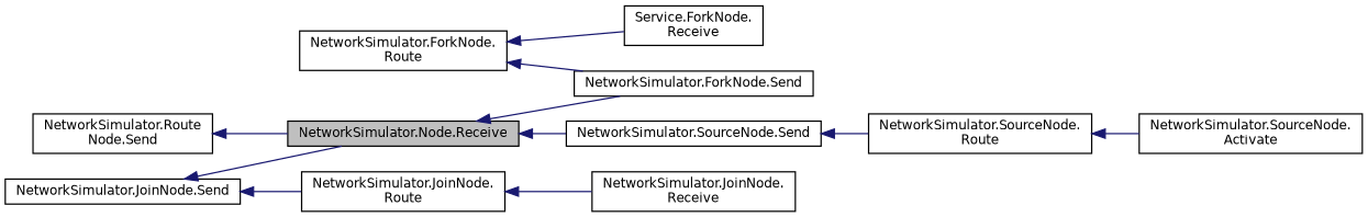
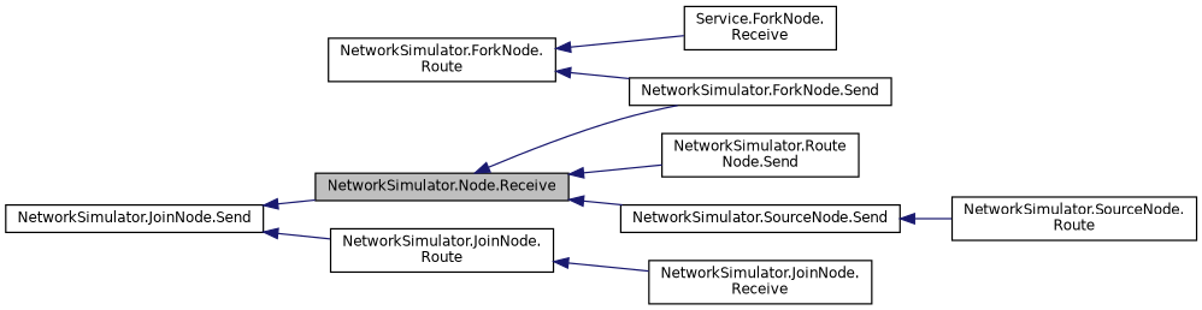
  digraph {
    rankdir=LR
    node [color=black fillcolor=white fontname=Helvetica fontsize=10 shape=record style=filled]
    edge [color=midnightblue dir=back fontname=Helvetica fontsize=10 labelfontname=Helvetica labelfontsize=10 style=solid]
    n1 [fillcolor=grey75 fontcolor=black height=0.2 label="NetworkSimulator.Node.Receive" width=0.4]
    n2 [height=0.2 label="NetworkSimulator.ForkNode.Send" width=0.4]
    n3 [height=0.2 label="NetworkSimulator.Route\lNode.Send" width=0.4]
    n4 [height=0.2 label="NetworkSimulator.SourceNode.Send" width=0.4]
    n5 [height=0.2 label="NetworkSimulator.JoinNode.Send" width=0.4]
    n6 [height=0.2 label="NetworkSimulator.JoinNode.\lRoute" width=0.4]
    n7 [height=0.2 label="NetworkSimulator.SourceNode.\lRoute" width=0.4]
    n8 [height=0.2 label="NetworkSimulator.ForkNode.\lRoute" width=0.4]
    n9 [height=0.2 label="Service.ForkNode.\lReceive" width=0.4]
    n10 [height=0.2 label="NetworkSimulator.JoinNode.\lReceive" width=0.4]
-   n11 [height=0.2 label="NetworkSimulator.SourceNode.\lActivate" width=0.4]
    n1 -> n2
-   n3 -> n1
+   n1 -> n3
    n1 -> n4
    n4 -> n7
    n5 -> n1
    n5 -> n6
    n6 -> n10
-   n7 -> n11
    n8 -> n2
    n8 -> n9
  }
